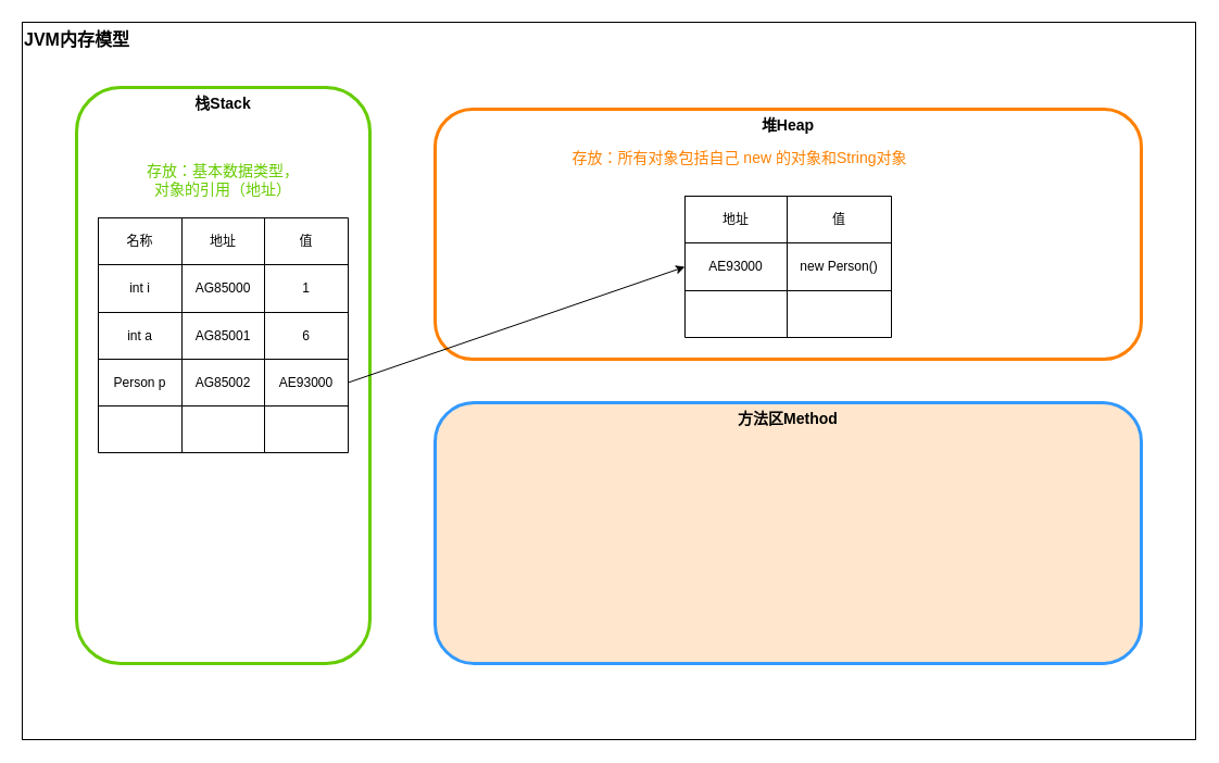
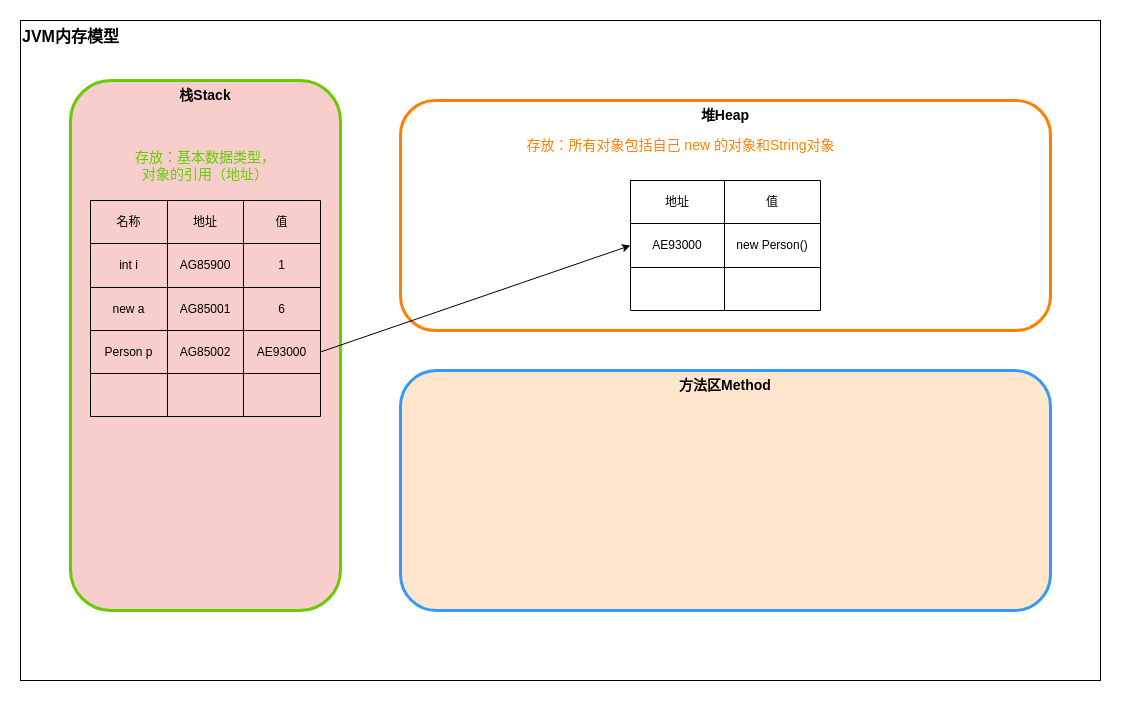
  <mxCell id="0" />
  <mxCell id="1" parent="0" />
  <mxCell id="2" value="JVM内存模型" style="rounded=0;whiteSpace=wrap;html=1;fillColor=none;fontStyle=1;fontSize=16;verticalAlign=top;align=left;" vertex="1" parent="1"><mxGeometry x="20" y="20" width="1080" height="660" as="geometry" /></mxCell>
- <mxCell id="3" value="栈Stack" style="rounded=1;whiteSpace=wrap;html=1;fontSize=14;verticalAlign=top;align=center;fontStyle=1;strokeWidth=3;strokeColor=#66CC00;" vertex="1" parent="1"><mxGeometry x="70" y="80" width="270" height="530" as="geometry" /></mxCell>
+ <mxCell id="3" value="栈Stack" style="rounded=1;whiteSpace=wrap;html=1;fontSize=14;verticalAlign=top;align=center;fontStyle=1;strokeWidth=3;strokeColor=#66CC00;fillColor=#f8cecc;" vertex="1" parent="1"><mxGeometry x="70" y="80" width="270" height="530" as="geometry" /></mxCell>
  <mxCell id="4" value="存放：基本数据类型，&lt;br&gt;对象的引用（地址）" style="text;html=1;strokeColor=none;fillColor=none;align=center;verticalAlign=middle;whiteSpace=wrap;rounded=0;fontSize=14;fontColor=#66CC00;" vertex="1" parent="1"><mxGeometry x="120" y="140" width="170" height="50" as="geometry" /></mxCell>
  <mxCell id="5" value="堆Heap" style="rounded=1;whiteSpace=wrap;html=1;fontSize=14;verticalAlign=top;align=center;fontStyle=1;strokeWidth=3;strokeColor=#FF8000;" vertex="1" parent="1"><mxGeometry x="400" y="100" width="650" height="230" as="geometry" /></mxCell>
  <mxCell id="6" value="" style="shape=table;html=1;whiteSpace=wrap;startSize=0;container=1;collapsible=0;childLayout=tableLayout;fillColor=none;fontSize=14;align=center;" vertex="1" parent="1"><mxGeometry x="90" y="200" width="230" height="216" as="geometry" /></mxCell>
  <mxCell id="7" value="" style="shape=partialRectangle;html=1;whiteSpace=wrap;collapsible=0;dropTarget=0;pointerEvents=0;fillColor=none;top=0;left=0;bottom=0;right=0;points=[[0,0.5],[1,0.5]];portConstraint=eastwest;" vertex="1" parent="6"><mxGeometry width="230" height="43" as="geometry" /></mxCell>
  <mxCell id="8" value="名称" style="shape=partialRectangle;html=1;whiteSpace=wrap;connectable=0;fillColor=none;top=0;left=0;bottom=0;right=0;overflow=hidden;" vertex="1" parent="7"><mxGeometry width="77" height="43" as="geometry" /></mxCell>
  <mxCell id="9" value="地址" style="shape=partialRectangle;html=1;whiteSpace=wrap;connectable=0;fillColor=none;top=0;left=0;bottom=0;right=0;overflow=hidden;" vertex="1" parent="7"><mxGeometry x="77" width="76" height="43" as="geometry" /></mxCell>
  <mxCell id="10" value="值" style="shape=partialRectangle;html=1;whiteSpace=wrap;connectable=0;fillColor=none;top=0;left=0;bottom=0;right=0;overflow=hidden;" vertex="1" parent="7"><mxGeometry x="153" width="77" height="43" as="geometry" /></mxCell>
  <mxCell id="11" value="" style="shape=partialRectangle;html=1;whiteSpace=wrap;collapsible=0;dropTarget=0;pointerEvents=0;fillColor=none;top=0;left=0;bottom=0;right=0;points=[[0,0.5],[1,0.5]];portConstraint=eastwest;" vertex="1" parent="6"><mxGeometry y="43" width="230" height="44" as="geometry" /></mxCell>
  <mxCell id="12" value="int i" style="shape=partialRectangle;html=1;whiteSpace=wrap;connectable=0;fillColor=none;top=0;left=0;bottom=0;right=0;overflow=hidden;" vertex="1" parent="11"><mxGeometry width="77" height="44" as="geometry" /></mxCell>
- <mxCell id="13" value="AG85000" style="shape=partialRectangle;html=1;whiteSpace=wrap;connectable=0;fillColor=none;top=0;left=0;bottom=0;right=0;overflow=hidden;" vertex="1" parent="11"><mxGeometry x="77" width="76" height="44" as="geometry" /></mxCell>
+ <mxCell id="13" value="AG85900" style="shape=partialRectangle;html=1;whiteSpace=wrap;connectable=0;fillColor=none;top=0;left=0;bottom=0;right=0;overflow=hidden;" vertex="1" parent="11"><mxGeometry x="77" width="76" height="44" as="geometry" /></mxCell>
  <mxCell id="14" value="1" style="shape=partialRectangle;html=1;whiteSpace=wrap;connectable=0;fillColor=none;top=0;left=0;bottom=0;right=0;overflow=hidden;" vertex="1" parent="11"><mxGeometry x="153" width="77" height="44" as="geometry" /></mxCell>
  <mxCell id="15" value="" style="shape=partialRectangle;html=1;whiteSpace=wrap;collapsible=0;dropTarget=0;pointerEvents=0;fillColor=none;top=0;left=0;bottom=0;right=0;points=[[0,0.5],[1,0.5]];portConstraint=eastwest;" vertex="1" parent="6"><mxGeometry y="87" width="230" height="43" as="geometry" /></mxCell>
- <mxCell id="16" value="int a" style="shape=partialRectangle;html=1;whiteSpace=wrap;connectable=0;fillColor=none;top=0;left=0;bottom=0;right=0;overflow=hidden;" vertex="1" parent="15"><mxGeometry width="77" height="43" as="geometry" /></mxCell>
+ <mxCell id="16" value="new a" style="shape=partialRectangle;html=1;whiteSpace=wrap;connectable=0;fillColor=none;top=0;left=0;bottom=0;right=0;overflow=hidden;" vertex="1" parent="15"><mxGeometry width="77" height="43" as="geometry" /></mxCell>
  <mxCell id="17" value="&lt;span&gt;AG85001&lt;/span&gt;" style="shape=partialRectangle;html=1;whiteSpace=wrap;connectable=0;fillColor=none;top=0;left=0;bottom=0;right=0;overflow=hidden;" vertex="1" parent="15"><mxGeometry x="77" width="76" height="43" as="geometry" /></mxCell>
  <mxCell id="18" value="6" style="shape=partialRectangle;html=1;whiteSpace=wrap;connectable=0;fillColor=none;top=0;left=0;bottom=0;right=0;overflow=hidden;" vertex="1" parent="15"><mxGeometry x="153" width="77" height="43" as="geometry" /></mxCell>
  <mxCell id="19" value="" style="shape=partialRectangle;html=1;whiteSpace=wrap;collapsible=0;dropTarget=0;pointerEvents=0;fillColor=none;top=0;left=0;bottom=0;right=0;points=[[0,0.5],[1,0.5]];portConstraint=eastwest;" vertex="1" parent="6"><mxGeometry y="130" width="230" height="43" as="geometry" /></mxCell>
  <mxCell id="20" value="Person p" style="shape=partialRectangle;html=1;whiteSpace=wrap;connectable=0;fillColor=none;top=0;left=0;bottom=0;right=0;overflow=hidden;" vertex="1" parent="19"><mxGeometry width="77" height="43" as="geometry" /></mxCell>
  <mxCell id="21" value="&lt;span&gt;AG85002&lt;/span&gt;" style="shape=partialRectangle;html=1;whiteSpace=wrap;connectable=0;fillColor=none;top=0;left=0;bottom=0;right=0;overflow=hidden;" vertex="1" parent="19"><mxGeometry x="77" width="76" height="43" as="geometry" /></mxCell>
  <mxCell id="22" value="&lt;span&gt;AE93000&lt;/span&gt;" style="shape=partialRectangle;html=1;whiteSpace=wrap;connectable=0;fillColor=none;top=0;left=0;bottom=0;right=0;overflow=hidden;" vertex="1" parent="19"><mxGeometry x="153" width="77" height="43" as="geometry" /></mxCell>
  <mxCell id="23" value="" style="shape=partialRectangle;html=1;whiteSpace=wrap;collapsible=0;dropTarget=0;pointerEvents=0;fillColor=none;top=0;left=0;bottom=0;right=0;points=[[0,0.5],[1,0.5]];portConstraint=eastwest;" vertex="1" parent="6"><mxGeometry y="173" width="230" height="43" as="geometry" /></mxCell>
  <mxCell id="24" value="" style="shape=partialRectangle;html=1;whiteSpace=wrap;connectable=0;fillColor=none;top=0;left=0;bottom=0;right=0;overflow=hidden;" vertex="1" parent="23"><mxGeometry width="77" height="43" as="geometry" /></mxCell>
  <mxCell id="25" value="" style="shape=partialRectangle;html=1;whiteSpace=wrap;connectable=0;fillColor=none;top=0;left=0;bottom=0;right=0;overflow=hidden;" vertex="1" parent="23"><mxGeometry x="77" width="76" height="43" as="geometry" /></mxCell>
  <mxCell id="26" value="" style="shape=partialRectangle;html=1;whiteSpace=wrap;connectable=0;fillColor=none;top=0;left=0;bottom=0;right=0;overflow=hidden;" vertex="1" parent="23"><mxGeometry x="153" width="77" height="43" as="geometry" /></mxCell>
  <mxCell id="27" value="方法区Method" style="rounded=1;whiteSpace=wrap;html=1;fontSize=14;verticalAlign=top;align=center;fontStyle=1;strokeWidth=3;strokeColor=#3399FF;fillColor=#ffe6cc;" vertex="1" parent="1"><mxGeometry x="400" y="370" width="650" height="240" as="geometry" /></mxCell>
  <mxCell id="28" value="存放：所有对象包括自己 new&amp;nbsp;的对象和String对象" style="text;html=1;strokeColor=none;fillColor=none;align=center;verticalAlign=middle;whiteSpace=wrap;rounded=0;fontSize=14;fontColor=#FF8000;" vertex="1" parent="1"><mxGeometry x="485" y="130" width="391" height="30" as="geometry" /></mxCell>
  <mxCell id="29" value="" style="shape=table;html=1;whiteSpace=wrap;startSize=0;container=1;collapsible=0;childLayout=tableLayout;fillColor=none;fontSize=14;align=center;" vertex="1" parent="1"><mxGeometry x="630" y="180" width="190" height="130" as="geometry" /></mxCell>
  <mxCell id="30" value="" style="shape=partialRectangle;html=1;whiteSpace=wrap;collapsible=0;dropTarget=0;pointerEvents=0;fillColor=none;top=0;left=0;bottom=0;right=0;points=[[0,0.5],[1,0.5]];portConstraint=eastwest;" vertex="1" parent="29"><mxGeometry width="190" height="43" as="geometry" /></mxCell>
  <mxCell id="31" value="地址" style="shape=partialRectangle;html=1;whiteSpace=wrap;connectable=0;fillColor=none;top=0;left=0;bottom=0;right=0;overflow=hidden;" vertex="1" parent="30"><mxGeometry width="94" height="43" as="geometry" /></mxCell>
  <mxCell id="32" value="值" style="shape=partialRectangle;html=1;whiteSpace=wrap;connectable=0;fillColor=none;top=0;left=0;bottom=0;right=0;overflow=hidden;" vertex="1" parent="30"><mxGeometry x="94" width="96" height="43" as="geometry" /></mxCell>
  <mxCell id="33" value="" style="shape=partialRectangle;html=1;whiteSpace=wrap;collapsible=0;dropTarget=0;pointerEvents=0;fillColor=none;top=0;left=0;bottom=0;right=0;points=[[0,0.5],[1,0.5]];portConstraint=eastwest;" vertex="1" parent="29"><mxGeometry y="43" width="190" height="44" as="geometry" /></mxCell>
  <mxCell id="34" value="AE93000" style="shape=partialRectangle;html=1;whiteSpace=wrap;connectable=0;fillColor=none;top=0;left=0;bottom=0;right=0;overflow=hidden;" vertex="1" parent="33"><mxGeometry width="94" height="44" as="geometry" /></mxCell>
  <mxCell id="35" value="new Person()" style="shape=partialRectangle;html=1;whiteSpace=wrap;connectable=0;fillColor=none;top=0;left=0;bottom=0;right=0;overflow=hidden;" vertex="1" parent="33"><mxGeometry x="94" width="96" height="44" as="geometry" /></mxCell>
  <mxCell id="36" value="" style="shape=partialRectangle;html=1;whiteSpace=wrap;collapsible=0;dropTarget=0;pointerEvents=0;fillColor=none;top=0;left=0;bottom=0;right=0;points=[[0,0.5],[1,0.5]];portConstraint=eastwest;" vertex="1" parent="29"><mxGeometry y="87" width="190" height="43" as="geometry" /></mxCell>
  <mxCell id="37" value="" style="shape=partialRectangle;html=1;whiteSpace=wrap;connectable=0;fillColor=none;top=0;left=0;bottom=0;right=0;overflow=hidden;" vertex="1" parent="36"><mxGeometry width="94" height="43" as="geometry" /></mxCell>
  <mxCell id="38" value="" style="shape=partialRectangle;html=1;whiteSpace=wrap;connectable=0;fillColor=none;top=0;left=0;bottom=0;right=0;overflow=hidden;" vertex="1" parent="36"><mxGeometry x="94" width="96" height="43" as="geometry" /></mxCell>
  <mxCell id="39" value="" style="endArrow=classic;html=1;fontSize=14;fontColor=#3399FF;entryX=0;entryY=0.5;entryDx=0;entryDy=0;exitX=1;exitY=0.5;exitDx=0;exitDy=0;" edge="1" parent="1" source="19" target="33"><mxGeometry width="50" height="50" relative="1" as="geometry"><mxPoint x="330" y="380" as="sourcePoint" /><mxPoint x="380" y="330" as="targetPoint" /></mxGeometry></mxCell>
